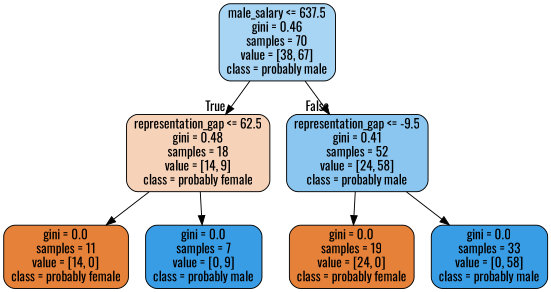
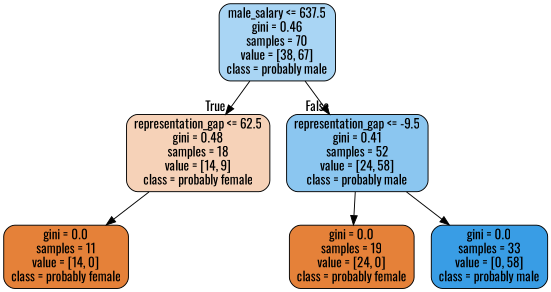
  digraph {
    fontname=Oswald
    node [color=black fillcolor="#e58139" fontname=Oswald shape=box style="filled, rounded"]
    edge [fontname=Oswald]
    n1 [fillcolor="#a9d5f4" label="male_salary <= 637.5\ngini = 0.46\nsamples = 70\nvalue = [38, 67]\nclass = probably male"]
    n2 [fillcolor="#f6d2b8" label="representation_gap <= 62.5\ngini = 0.48\nsamples = 18\nvalue = [14, 9]\nclass = probably female"]
    n3 [fillcolor="#8bc6f0" label="representation_gap <= -9.5\ngini = 0.41\nsamples = 52\nvalue = [24, 58]\nclass = probably male"]
    n4 [label="gini = 0.0\nsamples = 11\nvalue = [14, 0]\nclass = probably female"]
-   n5 [fillcolor="#399de5" label="gini = 0.0\nsamples = 7\nvalue = [0, 9]\nclass = probably male"]
    n6 [label="gini = 0.0\nsamples = 19\nvalue = [24, 0]\nclass = probably female"]
    n7 [fillcolor="#399de5" label="gini = 0.0\nsamples = 33\nvalue = [0, 58]\nclass = probably male"]
    n1 -> n2 [headlabel=True labelangle=45 labeldistance=2.5]
    n1 -> n3 [headlabel=False labelangle=-45 labeldistance=2.5]
    n2 -> n4
-   n2 -> n5
    n3 -> n6
    n3 -> n7
  }
